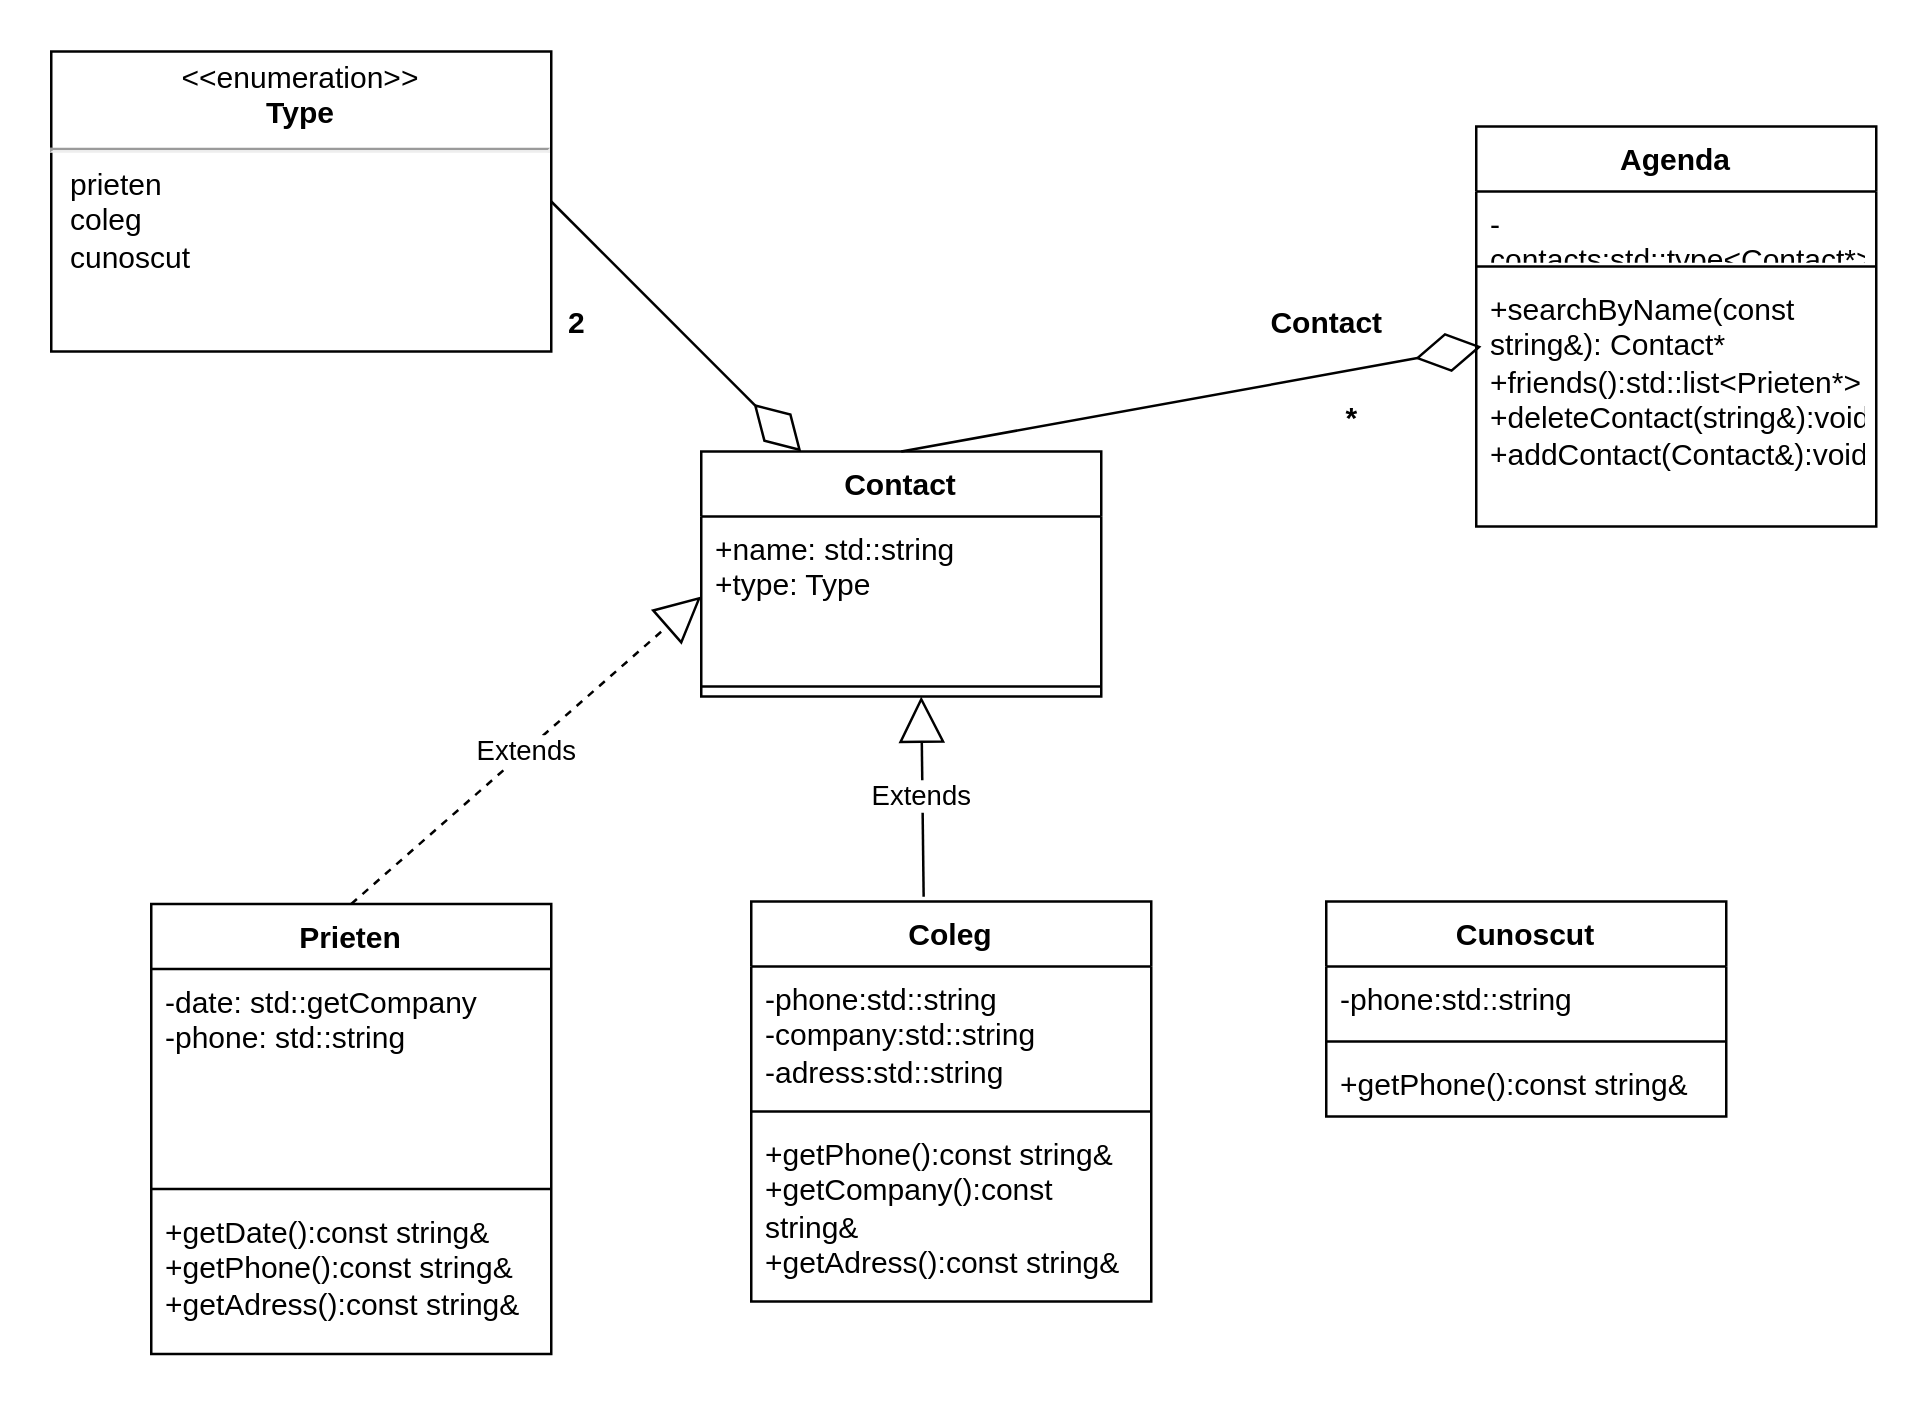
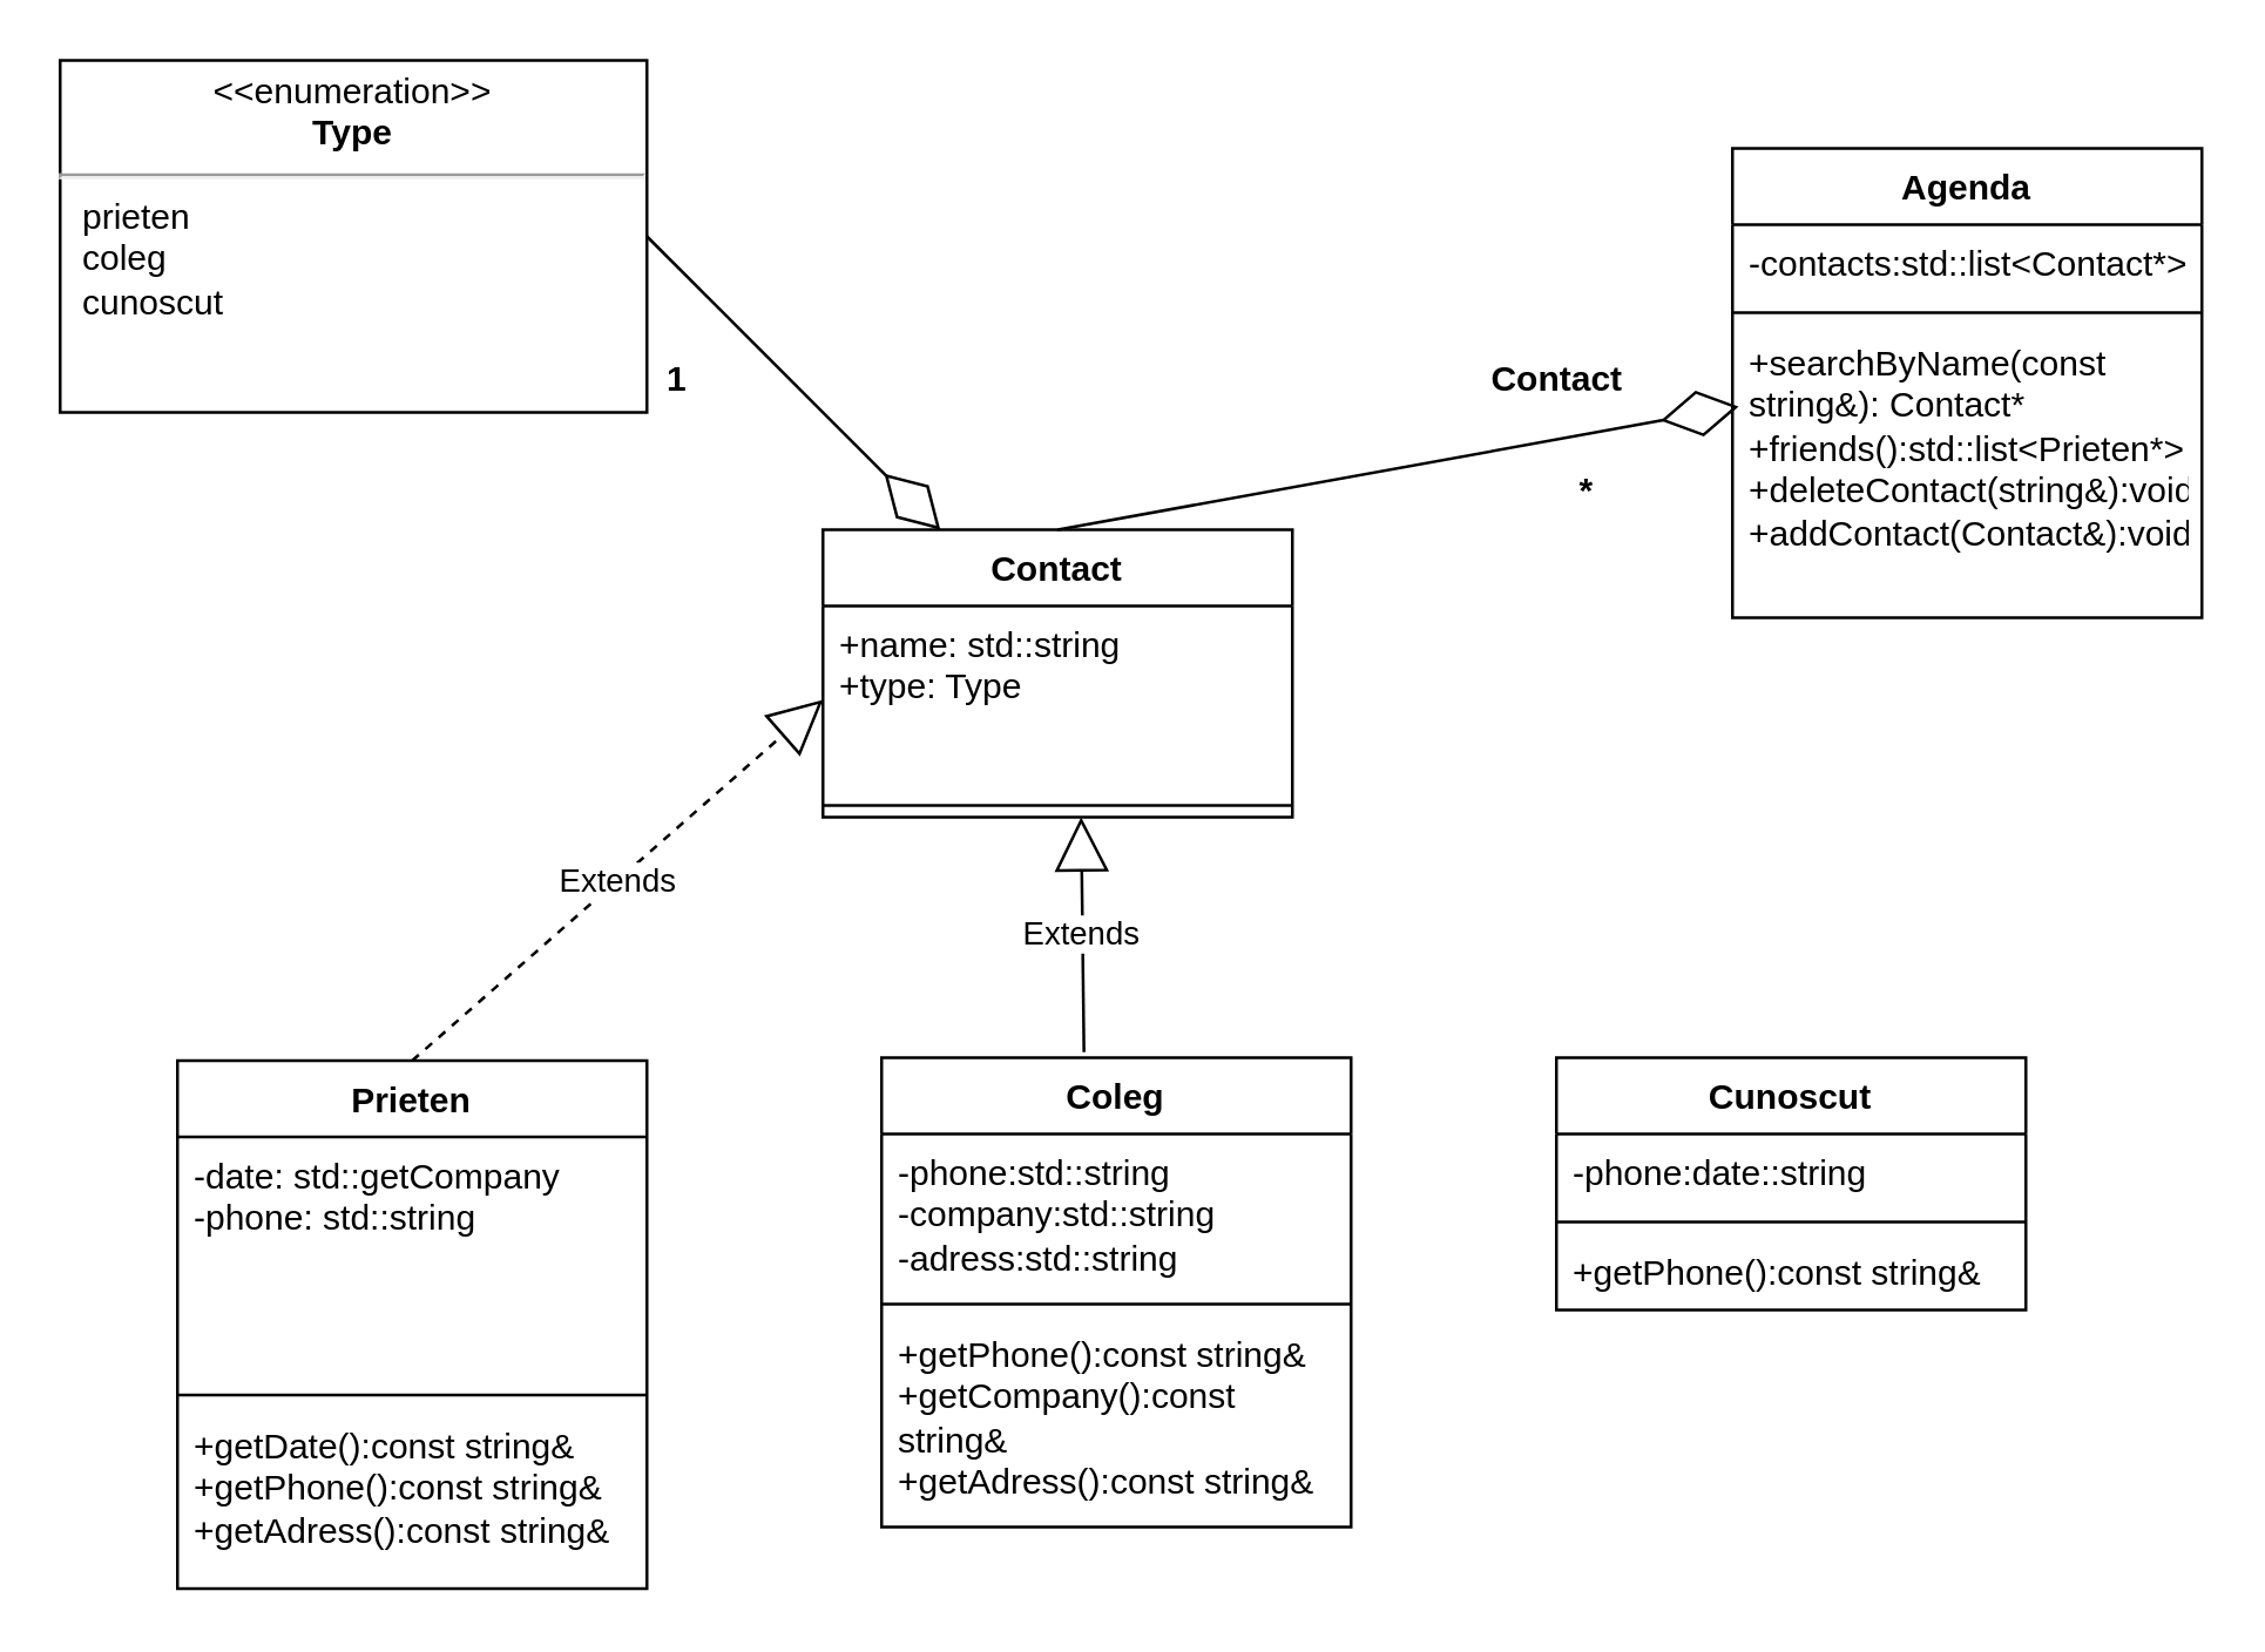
  <mxCell id="0" />
  <mxCell id="1" parent="0" />
  <mxCell id="2" value="Contact" style="swimlane;fontStyle=1;align=center;verticalAlign=top;childLayout=stackLayout;horizontal=1;startSize=26;horizontalStack=0;resizeParent=1;resizeParentMax=0;resizeLast=0;collapsible=1;marginBottom=0;whiteSpace=wrap;html=1;" vertex="1" parent="1"><mxGeometry x="280" y="180" width="160" height="98" as="geometry" /></mxCell>
  <mxCell id="3" value="+name: std::string&lt;br&gt;+type: Type&lt;br&gt;" style="text;strokeColor=none;fillColor=none;align=left;verticalAlign=top;spacingLeft=4;spacingRight=4;overflow=hidden;rotatable=0;points=[[0,0.5],[1,0.5]];portConstraint=eastwest;whiteSpace=wrap;html=1;" vertex="1" parent="2"><mxGeometry y="26" width="160" height="64" as="geometry" /></mxCell>
  <mxCell id="4" value="" style="line;strokeWidth=1;fillColor=none;align=left;verticalAlign=middle;spacingTop=-1;spacingLeft=3;spacingRight=3;rotatable=0;labelPosition=right;points=[];portConstraint=eastwest;strokeColor=inherit;" vertex="1" parent="2"><mxGeometry y="90" width="160" height="8" as="geometry" /></mxCell>
  <mxCell id="5" value="Prieten" style="swimlane;fontStyle=1;align=center;verticalAlign=top;childLayout=stackLayout;horizontal=1;startSize=26;horizontalStack=0;resizeParent=1;resizeParentMax=0;resizeLast=0;collapsible=1;marginBottom=0;whiteSpace=wrap;html=1;" vertex="1" parent="1"><mxGeometry x="60" y="361" width="160" height="180" as="geometry" /></mxCell>
  <mxCell id="6" value="-date: std::getCompany&lt;br&gt;-phone: std::string" style="text;strokeColor=none;fillColor=none;align=left;verticalAlign=top;spacingLeft=4;spacingRight=4;overflow=hidden;rotatable=0;points=[[0,0.5],[1,0.5]];portConstraint=eastwest;whiteSpace=wrap;html=1;" vertex="1" parent="5"><mxGeometry y="26" width="160" height="84" as="geometry" /></mxCell>
  <mxCell id="7" value="" style="line;strokeWidth=1;fillColor=none;align=left;verticalAlign=middle;spacingTop=-1;spacingLeft=3;spacingRight=3;rotatable=0;labelPosition=right;points=[];portConstraint=eastwest;strokeColor=inherit;" vertex="1" parent="5"><mxGeometry y="110" width="160" height="8" as="geometry" /></mxCell>
  <mxCell id="8" value="+getDate():const string&amp;amp;&lt;br&gt;+getPhone():const string&amp;amp;&lt;br&gt;+getAdress():const string&amp;amp;" style="text;strokeColor=none;fillColor=none;align=left;verticalAlign=top;spacingLeft=4;spacingRight=4;overflow=hidden;rotatable=0;points=[[0,0.5],[1,0.5]];portConstraint=eastwest;whiteSpace=wrap;html=1;" vertex="1" parent="5"><mxGeometry y="118" width="160" height="62" as="geometry" /></mxCell>
  <mxCell id="9" value="Coleg" style="swimlane;fontStyle=1;align=center;verticalAlign=top;childLayout=stackLayout;horizontal=1;startSize=26;horizontalStack=0;resizeParent=1;resizeParentMax=0;resizeLast=0;collapsible=1;marginBottom=0;whiteSpace=wrap;html=1;" vertex="1" parent="1"><mxGeometry x="300" y="360" width="160" height="160" as="geometry" /></mxCell>
  <mxCell id="10" value="-phone:std::string&lt;br&gt;-company:std::string&lt;br&gt;-adress:std::string" style="text;strokeColor=none;fillColor=none;align=left;verticalAlign=top;spacingLeft=4;spacingRight=4;overflow=hidden;rotatable=0;points=[[0,0.5],[1,0.5]];portConstraint=eastwest;whiteSpace=wrap;html=1;" vertex="1" parent="9"><mxGeometry y="26" width="160" height="54" as="geometry" /></mxCell>
  <mxCell id="11" value="" style="line;strokeWidth=1;fillColor=none;align=left;verticalAlign=middle;spacingTop=-1;spacingLeft=3;spacingRight=3;rotatable=0;labelPosition=right;points=[];portConstraint=eastwest;strokeColor=inherit;" vertex="1" parent="9"><mxGeometry y="80" width="160" height="8" as="geometry" /></mxCell>
  <mxCell id="12" value="+getPhone():const string&amp;amp;&lt;br&gt;+getCompany():const string&amp;amp;&lt;br&gt;+getAdress():const string&amp;amp;" style="text;strokeColor=none;fillColor=none;align=left;verticalAlign=top;spacingLeft=4;spacingRight=4;overflow=hidden;rotatable=0;points=[[0,0.5],[1,0.5]];portConstraint=eastwest;whiteSpace=wrap;html=1;" vertex="1" parent="9"><mxGeometry y="88" width="160" height="72" as="geometry" /></mxCell>
  <mxCell id="13" value="Cunoscut" style="swimlane;fontStyle=1;align=center;verticalAlign=top;childLayout=stackLayout;horizontal=1;startSize=26;horizontalStack=0;resizeParent=1;resizeParentMax=0;resizeLast=0;collapsible=1;marginBottom=0;whiteSpace=wrap;html=1;" vertex="1" parent="1"><mxGeometry x="530" y="360" width="160" height="86" as="geometry" /></mxCell>
- <mxCell id="14" value="-phone:std::string" style="text;strokeColor=none;fillColor=none;align=left;verticalAlign=top;spacingLeft=4;spacingRight=4;overflow=hidden;rotatable=0;points=[[0,0.5],[1,0.5]];portConstraint=eastwest;whiteSpace=wrap;html=1;" vertex="1" parent="13"><mxGeometry y="26" width="160" height="26" as="geometry" /></mxCell>
+ <mxCell id="14" value="-phone:date::string" style="text;strokeColor=none;fillColor=none;align=left;verticalAlign=top;spacingLeft=4;spacingRight=4;overflow=hidden;rotatable=0;points=[[0,0.5],[1,0.5]];portConstraint=eastwest;whiteSpace=wrap;html=1;" vertex="1" parent="13"><mxGeometry y="26" width="160" height="26" as="geometry" /></mxCell>
  <mxCell id="15" value="" style="line;strokeWidth=1;fillColor=none;align=left;verticalAlign=middle;spacingTop=-1;spacingLeft=3;spacingRight=3;rotatable=0;labelPosition=right;points=[];portConstraint=eastwest;strokeColor=inherit;" vertex="1" parent="13"><mxGeometry y="52" width="160" height="8" as="geometry" /></mxCell>
  <mxCell id="16" value="+getPhone():const string&amp;amp;" style="text;strokeColor=none;fillColor=none;align=left;verticalAlign=top;spacingLeft=4;spacingRight=4;overflow=hidden;rotatable=0;points=[[0,0.5],[1,0.5]];portConstraint=eastwest;whiteSpace=wrap;html=1;" vertex="1" parent="13"><mxGeometry y="60" width="160" height="26" as="geometry" /></mxCell>
  <mxCell id="17" value="Agenda" style="swimlane;fontStyle=1;align=center;verticalAlign=top;childLayout=stackLayout;horizontal=1;startSize=26;horizontalStack=0;resizeParent=1;resizeParentMax=0;resizeLast=0;collapsible=1;marginBottom=0;whiteSpace=wrap;html=1;" vertex="1" parent="1"><mxGeometry x="590" y="50" width="160" height="160" as="geometry" /></mxCell>
- <mxCell id="18" value="-contacts:std::type&amp;lt;Contact*&amp;gt;" style="text;strokeColor=none;fillColor=none;align=left;verticalAlign=top;spacingLeft=4;spacingRight=4;overflow=hidden;rotatable=0;points=[[0,0.5],[1,0.5]];portConstraint=eastwest;whiteSpace=wrap;html=1;" vertex="1" parent="17"><mxGeometry y="26" width="160" height="26" as="geometry" /></mxCell>
+ <mxCell id="18" value="-contacts:std::list&amp;lt;Contact*&amp;gt;" style="text;strokeColor=none;fillColor=none;align=left;verticalAlign=top;spacingLeft=4;spacingRight=4;overflow=hidden;rotatable=0;points=[[0,0.5],[1,0.5]];portConstraint=eastwest;whiteSpace=wrap;html=1;" vertex="1" parent="17"><mxGeometry y="26" width="160" height="26" as="geometry" /></mxCell>
  <mxCell id="19" value="" style="line;strokeWidth=1;fillColor=none;align=left;verticalAlign=middle;spacingTop=-1;spacingLeft=3;spacingRight=3;rotatable=0;labelPosition=right;points=[];portConstraint=eastwest;strokeColor=inherit;" vertex="1" parent="17"><mxGeometry y="52" width="160" height="8" as="geometry" /></mxCell>
  <mxCell id="20" value="+searchByName(const string&amp;amp;): Contact*&lt;br&gt;+friends():std::list&amp;lt;Prieten*&amp;gt;&lt;br&gt;+deleteContact(string&amp;amp;):void&lt;br&gt;+addContact(Contact&amp;amp;):void" style="text;strokeColor=none;fillColor=none;align=left;verticalAlign=top;spacingLeft=4;spacingRight=4;overflow=hidden;rotatable=0;points=[[0,0.5],[1,0.5]];portConstraint=eastwest;whiteSpace=wrap;html=1;" vertex="1" parent="17"><mxGeometry y="60" width="160" height="100" as="geometry" /></mxCell>
  <mxCell id="21" value="Extends" style="endArrow=block;endSize=16;endFill=0;html=1;rounded=0;entryX=0;entryY=0.5;entryDx=0;entryDy=0;exitX=0.5;exitY=0;exitDx=0;exitDy=0;dashed=1;" edge="1" parent="1" source="5" target="3"><mxGeometry width="160" relative="1" as="geometry"><mxPoint x="140" y="360" as="sourcePoint" /><mxPoint x="250" y="320" as="targetPoint" /><Array as="points" /><mxPoint as="offset" /></mxGeometry></mxCell>
  <mxCell id="22" value="Extends" style="endArrow=block;endSize=16;endFill=0;html=1;rounded=0;exitX=0.431;exitY=-0.012;exitDx=0;exitDy=0;exitPerimeter=0;entryX=0.55;entryY=1;entryDx=0;entryDy=0;entryPerimeter=0;" edge="1" parent="1" source="9" target="4"><mxGeometry width="160" relative="1" as="geometry"><mxPoint x="300" y="320" as="sourcePoint" /><mxPoint x="460" y="320" as="targetPoint" /></mxGeometry></mxCell>
  <mxCell id="23" value="" style="endArrow=diamondThin;endFill=0;endSize=24;html=1;rounded=0;exitX=0.5;exitY=0;exitDx=0;exitDy=0;entryX=0.013;entryY=0.28;entryDx=0;entryDy=0;entryPerimeter=0;" edge="1" parent="1" source="2" target="20"><mxGeometry width="160" relative="1" as="geometry"><mxPoint x="430" y="139" as="sourcePoint" /><mxPoint x="590" y="139" as="targetPoint" /><Array as="points" /></mxGeometry></mxCell>
  <mxCell id="24" value="&lt;p style=&quot;margin:0px;margin-top:4px;text-align:center;&quot;&gt;&amp;lt;&amp;lt;enumeration&amp;gt;&amp;gt;&lt;br&gt;&lt;b&gt;Type&lt;/b&gt;&lt;/p&gt;&lt;hr&gt;&lt;p style=&quot;margin:0px;margin-left:8px;text-align:left;&quot;&gt;prieten&lt;br&gt;coleg&lt;/p&gt;&lt;p style=&quot;margin:0px;margin-left:8px;text-align:left;&quot;&gt;cunoscut&lt;/p&gt;" style="shape=rect;html=1;overflow=fill;whiteSpace=wrap;" vertex="1" parent="1"><mxGeometry x="20" y="20" width="200" height="120" as="geometry" /></mxCell>
  <mxCell id="25" value="Contact" style="text;align=center;fontStyle=1;verticalAlign=middle;spacingLeft=3;spacingRight=3;strokeColor=none;rotatable=0;points=[[0,0.5],[1,0.5]];portConstraint=eastwest;html=1;" vertex="1" parent="1"><mxGeometry x="490" y="117" width="80" height="23" as="geometry" /></mxCell>
  <mxCell id="26" value="" style="endArrow=diamondThin;endFill=0;endSize=24;html=1;rounded=0;entryX=0.25;entryY=0;entryDx=0;entryDy=0;exitX=1;exitY=0.5;exitDx=0;exitDy=0;" edge="1" parent="1" source="24" target="2"><mxGeometry width="160" relative="1" as="geometry"><mxPoint x="220" y="80" as="sourcePoint" /><mxPoint x="330" y="80" as="targetPoint" /></mxGeometry></mxCell>
- <mxCell id="27" value="2" style="text;align=center;fontStyle=1;verticalAlign=middle;spacingLeft=3;spacingRight=3;strokeColor=none;rotatable=0;points=[[0,0.5],[1,0.5]];portConstraint=eastwest;html=1;" vertex="1" parent="1"><mxGeometry x="190" y="115.5" width="80" height="26" as="geometry" /></mxCell>
+ <mxCell id="27" value="1" style="text;align=center;fontStyle=1;verticalAlign=middle;spacingLeft=3;spacingRight=3;strokeColor=none;rotatable=0;points=[[0,0.5],[1,0.5]];portConstraint=eastwest;html=1;" vertex="1" parent="1"><mxGeometry x="190" y="115.5" width="80" height="26" as="geometry" /></mxCell>
  <mxCell id="28" value="*" style="text;align=center;fontStyle=1;verticalAlign=middle;spacingLeft=3;spacingRight=3;strokeColor=none;rotatable=0;points=[[0,0.5],[1,0.5]];portConstraint=eastwest;html=1;" vertex="1" parent="1"><mxGeometry x="500" y="154" width="80" height="26" as="geometry" /></mxCell>
